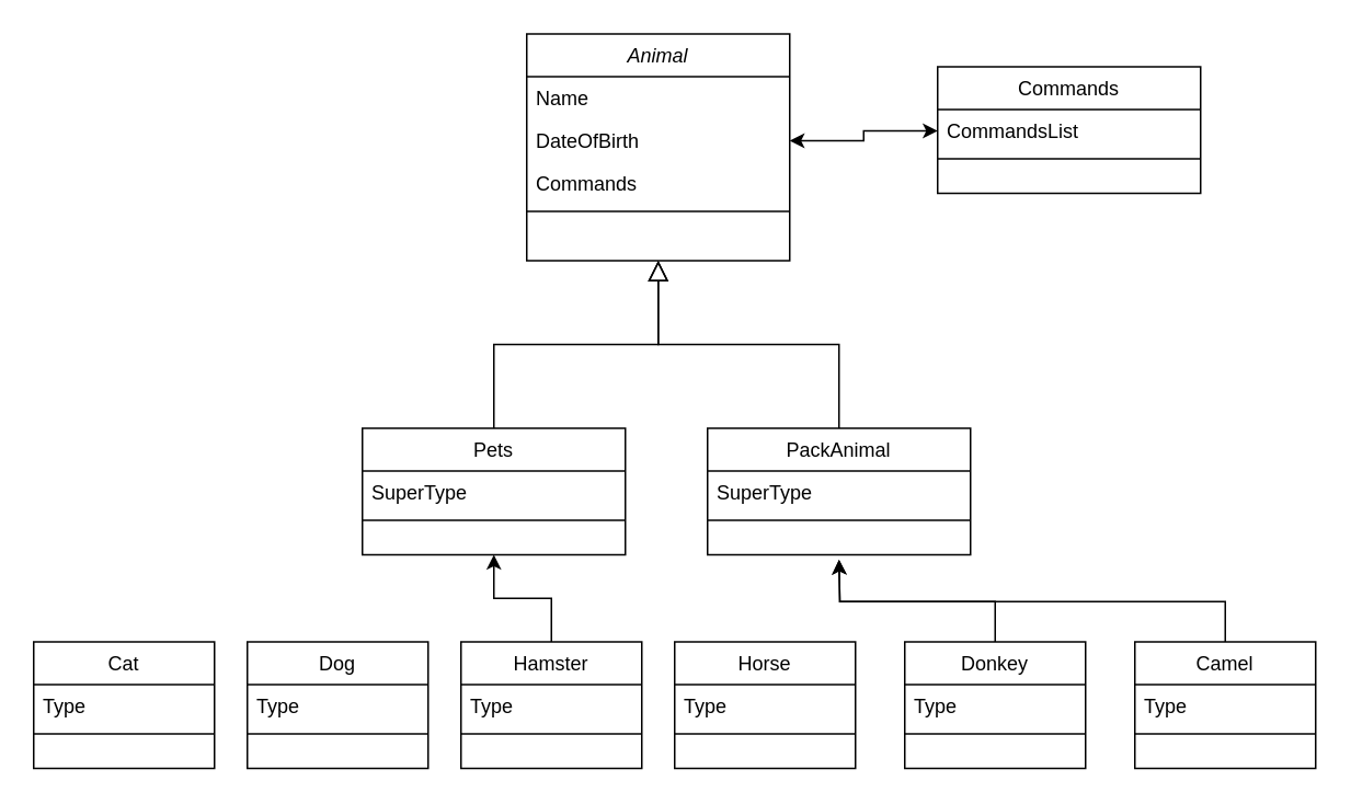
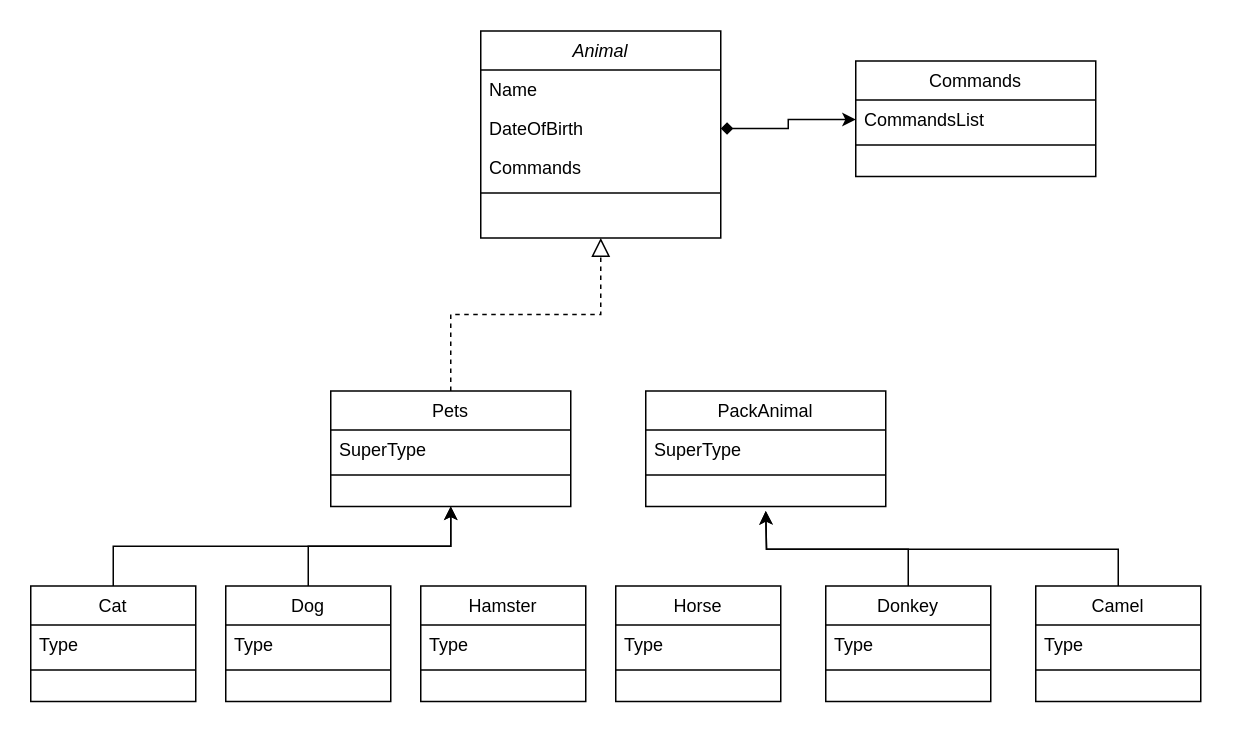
  <mxCell id="0" />
  <mxCell id="1" parent="0" />
  <mxCell id="2" value="Animal" style="swimlane;fontStyle=2;align=center;verticalAlign=top;childLayout=stackLayout;horizontal=1;startSize=26;horizontalStack=0;resizeParent=1;resizeLast=0;collapsible=1;marginBottom=0;rounded=0;shadow=0;strokeWidth=1;" parent="1" vertex="1"><mxGeometry x="320" y="20" width="160" height="138" as="geometry"><mxRectangle x="230" y="140" width="160" height="26" as="alternateBounds" /></mxGeometry></mxCell>
  <mxCell id="3" value="Name" style="text;align=left;verticalAlign=top;spacingLeft=4;spacingRight=4;overflow=hidden;rotatable=0;points=[[0,0.5],[1,0.5]];portConstraint=eastwest;" parent="2" vertex="1"><mxGeometry y="26" width="160" height="26" as="geometry" /></mxCell>
  <mxCell id="4" value="DateOfBirth" style="text;align=left;verticalAlign=top;spacingLeft=4;spacingRight=4;overflow=hidden;rotatable=0;points=[[0,0.5],[1,0.5]];portConstraint=eastwest;rounded=0;shadow=0;html=0;" parent="2" vertex="1"><mxGeometry y="52" width="160" height="26" as="geometry" /></mxCell>
  <mxCell id="5" value="Commands" style="text;align=left;verticalAlign=top;spacingLeft=4;spacingRight=4;overflow=hidden;rotatable=0;points=[[0,0.5],[1,0.5]];portConstraint=eastwest;rounded=0;shadow=0;html=0;" parent="2" vertex="1"><mxGeometry y="78" width="160" height="26" as="geometry" /></mxCell>
  <mxCell id="6" value="" style="line;html=1;strokeWidth=1;align=left;verticalAlign=middle;spacingTop=-1;spacingLeft=3;spacingRight=3;rotatable=0;labelPosition=right;points=[];portConstraint=eastwest;" parent="2" vertex="1"><mxGeometry y="104" width="160" height="8" as="geometry" /></mxCell>
  <mxCell id="7" value="Pets" style="swimlane;fontStyle=0;align=center;verticalAlign=top;childLayout=stackLayout;horizontal=1;startSize=26;horizontalStack=0;resizeParent=1;resizeLast=0;collapsible=1;marginBottom=0;rounded=0;shadow=0;strokeWidth=1;" parent="1" vertex="1"><mxGeometry x="220" y="260" width="160" height="77" as="geometry"><mxRectangle x="130" y="380" width="160" height="26" as="alternateBounds" /></mxGeometry></mxCell>
  <mxCell id="8" value="SuperType" style="text;align=left;verticalAlign=top;spacingLeft=4;spacingRight=4;overflow=hidden;rotatable=0;points=[[0,0.5],[1,0.5]];portConstraint=eastwest;" parent="7" vertex="1"><mxGeometry y="26" width="160" height="26" as="geometry" /></mxCell>
  <mxCell id="9" value="" style="line;html=1;strokeWidth=1;align=left;verticalAlign=middle;spacingTop=-1;spacingLeft=3;spacingRight=3;rotatable=0;labelPosition=right;points=[];portConstraint=eastwest;" parent="7" vertex="1"><mxGeometry y="52" width="160" height="8" as="geometry" /></mxCell>
- <mxCell id="10" value="" style="endArrow=block;endSize=10;endFill=0;shadow=0;strokeWidth=1;rounded=0;edgeStyle=elbowEdgeStyle;elbow=vertical;" parent="1" source="7" target="2" edge="1"><mxGeometry width="160" relative="1" as="geometry"><mxPoint x="300" y="103" as="sourcePoint" /><mxPoint x="300" y="103" as="targetPoint" /></mxGeometry></mxCell>
+ <mxCell id="10" value="" style="endArrow=block;endSize=10;endFill=0;shadow=0;strokeWidth=1;rounded=0;edgeStyle=elbowEdgeStyle;elbow=vertical;dashed=1;" parent="1" source="7" target="2" edge="1"><mxGeometry width="160" relative="1" as="geometry"><mxPoint x="300" y="103" as="sourcePoint" /><mxPoint x="300" y="103" as="targetPoint" /></mxGeometry></mxCell>
  <mxCell id="11" value="PackAnimal" style="swimlane;fontStyle=0;align=center;verticalAlign=top;childLayout=stackLayout;horizontal=1;startSize=26;horizontalStack=0;resizeParent=1;resizeLast=0;collapsible=1;marginBottom=0;rounded=0;shadow=0;strokeWidth=1;" parent="1" vertex="1"><mxGeometry x="430" y="260" width="160" height="77" as="geometry"><mxRectangle x="340" y="380" width="170" height="26" as="alternateBounds" /></mxGeometry></mxCell>
  <mxCell id="12" value="SuperType" style="text;align=left;verticalAlign=top;spacingLeft=4;spacingRight=4;overflow=hidden;rotatable=0;points=[[0,0.5],[1,0.5]];portConstraint=eastwest;" parent="11" vertex="1"><mxGeometry y="26" width="160" height="26" as="geometry" /></mxCell>
  <mxCell id="13" value="" style="line;html=1;strokeWidth=1;align=left;verticalAlign=middle;spacingTop=-1;spacingLeft=3;spacingRight=3;rotatable=0;labelPosition=right;points=[];portConstraint=eastwest;" parent="11" vertex="1"><mxGeometry y="52" width="160" height="8" as="geometry" /></mxCell>
- <mxCell id="14" value="" style="endArrow=block;endSize=10;endFill=0;shadow=0;strokeWidth=1;rounded=0;edgeStyle=elbowEdgeStyle;elbow=vertical;" parent="1" source="11" target="2" edge="1"><mxGeometry width="160" relative="1" as="geometry"><mxPoint x="310" y="273" as="sourcePoint" /><mxPoint x="410" y="171" as="targetPoint" /></mxGeometry></mxCell>
+ <mxCell id="15" style="edgeStyle=orthogonalEdgeStyle;rounded=0;orthogonalLoop=1;jettySize=auto;html=1;exitX=0.5;exitY=0;exitDx=0;exitDy=0;entryX=0.5;entryY=1;entryDx=0;entryDy=0;" edge="1" parent="1" source="16" target="7"><mxGeometry relative="1" as="geometry" /></mxCell>
  <mxCell id="16" value="Cat" style="swimlane;fontStyle=0;align=center;verticalAlign=top;childLayout=stackLayout;horizontal=1;startSize=26;horizontalStack=0;resizeParent=1;resizeLast=0;collapsible=1;marginBottom=0;rounded=0;shadow=0;strokeWidth=1;" vertex="1" parent="1"><mxGeometry x="20" y="390" width="110" height="77" as="geometry"><mxRectangle x="130" y="380" width="160" height="26" as="alternateBounds" /></mxGeometry></mxCell>
  <mxCell id="17" value="Type" style="text;align=left;verticalAlign=top;spacingLeft=4;spacingRight=4;overflow=hidden;rotatable=0;points=[[0,0.5],[1,0.5]];portConstraint=eastwest;" vertex="1" parent="16"><mxGeometry y="26" width="110" height="26" as="geometry" /></mxCell>
  <mxCell id="18" value="" style="line;html=1;strokeWidth=1;align=left;verticalAlign=middle;spacingTop=-1;spacingLeft=3;spacingRight=3;rotatable=0;labelPosition=right;points=[];portConstraint=eastwest;" vertex="1" parent="16"><mxGeometry y="52" width="110" height="8" as="geometry" /></mxCell>
+ <mxCell id="19" style="edgeStyle=orthogonalEdgeStyle;rounded=0;orthogonalLoop=1;jettySize=auto;html=1;exitX=0.5;exitY=0;exitDx=0;exitDy=0;entryX=0.5;entryY=1;entryDx=0;entryDy=0;" edge="1" parent="1" source="20" target="7"><mxGeometry relative="1" as="geometry" /></mxCell>
  <mxCell id="20" value="Dog" style="swimlane;fontStyle=0;align=center;verticalAlign=top;childLayout=stackLayout;horizontal=1;startSize=26;horizontalStack=0;resizeParent=1;resizeLast=0;collapsible=1;marginBottom=0;rounded=0;shadow=0;strokeWidth=1;" vertex="1" parent="1"><mxGeometry x="150" y="390" width="110" height="77" as="geometry"><mxRectangle x="130" y="380" width="160" height="26" as="alternateBounds" /></mxGeometry></mxCell>
  <mxCell id="21" value="Type" style="text;align=left;verticalAlign=top;spacingLeft=4;spacingRight=4;overflow=hidden;rotatable=0;points=[[0,0.5],[1,0.5]];portConstraint=eastwest;" vertex="1" parent="20"><mxGeometry y="26" width="110" height="26" as="geometry" /></mxCell>
  <mxCell id="22" value="" style="line;html=1;strokeWidth=1;align=left;verticalAlign=middle;spacingTop=-1;spacingLeft=3;spacingRight=3;rotatable=0;labelPosition=right;points=[];portConstraint=eastwest;" vertex="1" parent="20"><mxGeometry y="52" width="110" height="8" as="geometry" /></mxCell>
- <mxCell id="23" style="edgeStyle=orthogonalEdgeStyle;rounded=0;orthogonalLoop=1;jettySize=auto;html=1;exitX=0.5;exitY=0;exitDx=0;exitDy=0;entryX=0.5;entryY=1;entryDx=0;entryDy=0;" edge="1" parent="1" source="24" target="7"><mxGeometry relative="1" as="geometry" /></mxCell>
  <mxCell id="24" value="Hamster" style="swimlane;fontStyle=0;align=center;verticalAlign=top;childLayout=stackLayout;horizontal=1;startSize=26;horizontalStack=0;resizeParent=1;resizeLast=0;collapsible=1;marginBottom=0;rounded=0;shadow=0;strokeWidth=1;" vertex="1" parent="1"><mxGeometry x="280" y="390" width="110" height="77" as="geometry"><mxRectangle x="130" y="380" width="160" height="26" as="alternateBounds" /></mxGeometry></mxCell>
  <mxCell id="25" value="Type" style="text;align=left;verticalAlign=top;spacingLeft=4;spacingRight=4;overflow=hidden;rotatable=0;points=[[0,0.5],[1,0.5]];portConstraint=eastwest;" vertex="1" parent="24"><mxGeometry y="26" width="110" height="26" as="geometry" /></mxCell>
  <mxCell id="26" value="" style="line;html=1;strokeWidth=1;align=left;verticalAlign=middle;spacingTop=-1;spacingLeft=3;spacingRight=3;rotatable=0;labelPosition=right;points=[];portConstraint=eastwest;" vertex="1" parent="24"><mxGeometry y="52" width="110" height="8" as="geometry" /></mxCell>
  <mxCell id="27" value="Horse" style="swimlane;fontStyle=0;align=center;verticalAlign=top;childLayout=stackLayout;horizontal=1;startSize=26;horizontalStack=0;resizeParent=1;resizeLast=0;collapsible=1;marginBottom=0;rounded=0;shadow=0;strokeWidth=1;" vertex="1" parent="1"><mxGeometry x="410" y="390" width="110" height="77" as="geometry"><mxRectangle x="130" y="380" width="160" height="26" as="alternateBounds" /></mxGeometry></mxCell>
  <mxCell id="28" value="Type" style="text;align=left;verticalAlign=top;spacingLeft=4;spacingRight=4;overflow=hidden;rotatable=0;points=[[0,0.5],[1,0.5]];portConstraint=eastwest;" vertex="1" parent="27"><mxGeometry y="26" width="110" height="26" as="geometry" /></mxCell>
  <mxCell id="29" value="" style="line;html=1;strokeWidth=1;align=left;verticalAlign=middle;spacingTop=-1;spacingLeft=3;spacingRight=3;rotatable=0;labelPosition=right;points=[];portConstraint=eastwest;" vertex="1" parent="27"><mxGeometry y="52" width="110" height="8" as="geometry" /></mxCell>
  <mxCell id="30" style="edgeStyle=orthogonalEdgeStyle;rounded=0;orthogonalLoop=1;jettySize=auto;html=1;exitX=0.5;exitY=0;exitDx=0;exitDy=0;" edge="1" parent="1" source="31"><mxGeometry relative="1" as="geometry"><mxPoint x="510" y="340" as="targetPoint" /></mxGeometry></mxCell>
  <mxCell id="31" value="Camel" style="swimlane;fontStyle=0;align=center;verticalAlign=top;childLayout=stackLayout;horizontal=1;startSize=26;horizontalStack=0;resizeParent=1;resizeLast=0;collapsible=1;marginBottom=0;rounded=0;shadow=0;strokeWidth=1;" vertex="1" parent="1"><mxGeometry x="690" y="390" width="110" height="77" as="geometry"><mxRectangle x="130" y="380" width="160" height="26" as="alternateBounds" /></mxGeometry></mxCell>
  <mxCell id="32" value="Type" style="text;align=left;verticalAlign=top;spacingLeft=4;spacingRight=4;overflow=hidden;rotatable=0;points=[[0,0.5],[1,0.5]];portConstraint=eastwest;" vertex="1" parent="31"><mxGeometry y="26" width="110" height="26" as="geometry" /></mxCell>
  <mxCell id="33" value="" style="line;html=1;strokeWidth=1;align=left;verticalAlign=middle;spacingTop=-1;spacingLeft=3;spacingRight=3;rotatable=0;labelPosition=right;points=[];portConstraint=eastwest;" vertex="1" parent="31"><mxGeometry y="52" width="110" height="8" as="geometry" /></mxCell>
  <mxCell id="34" style="edgeStyle=orthogonalEdgeStyle;rounded=0;orthogonalLoop=1;jettySize=auto;html=1;exitX=0.5;exitY=0;exitDx=0;exitDy=0;" edge="1" parent="1" source="35"><mxGeometry relative="1" as="geometry"><mxPoint x="510" y="340" as="targetPoint" /></mxGeometry></mxCell>
  <mxCell id="35" value="Donkey" style="swimlane;fontStyle=0;align=center;verticalAlign=top;childLayout=stackLayout;horizontal=1;startSize=26;horizontalStack=0;resizeParent=1;resizeLast=0;collapsible=1;marginBottom=0;rounded=0;shadow=0;strokeWidth=1;" vertex="1" parent="1"><mxGeometry x="550" y="390" width="110" height="77" as="geometry"><mxRectangle x="130" y="380" width="160" height="26" as="alternateBounds" /></mxGeometry></mxCell>
  <mxCell id="36" value="Type" style="text;align=left;verticalAlign=top;spacingLeft=4;spacingRight=4;overflow=hidden;rotatable=0;points=[[0,0.5],[1,0.5]];portConstraint=eastwest;" vertex="1" parent="35"><mxGeometry y="26" width="110" height="26" as="geometry" /></mxCell>
  <mxCell id="37" value="" style="line;html=1;strokeWidth=1;align=left;verticalAlign=middle;spacingTop=-1;spacingLeft=3;spacingRight=3;rotatable=0;labelPosition=right;points=[];portConstraint=eastwest;" vertex="1" parent="35"><mxGeometry y="52" width="110" height="8" as="geometry" /></mxCell>
  <mxCell id="38" value="Commands" style="swimlane;fontStyle=0;align=center;verticalAlign=top;childLayout=stackLayout;horizontal=1;startSize=26;horizontalStack=0;resizeParent=1;resizeLast=0;collapsible=1;marginBottom=0;rounded=0;shadow=0;strokeWidth=1;" vertex="1" parent="1"><mxGeometry x="570" y="40" width="160" height="77" as="geometry"><mxRectangle x="340" y="380" width="170" height="26" as="alternateBounds" /></mxGeometry></mxCell>
  <mxCell id="39" value="CommandsList" style="text;align=left;verticalAlign=top;spacingLeft=4;spacingRight=4;overflow=hidden;rotatable=0;points=[[0,0.5],[1,0.5]];portConstraint=eastwest;" vertex="1" parent="38"><mxGeometry y="26" width="160" height="26" as="geometry" /></mxCell>
  <mxCell id="40" value="" style="line;html=1;strokeWidth=1;align=left;verticalAlign=middle;spacingTop=-1;spacingLeft=3;spacingRight=3;rotatable=0;labelPosition=right;points=[];portConstraint=eastwest;" vertex="1" parent="38"><mxGeometry y="52" width="160" height="8" as="geometry" /></mxCell>
- <mxCell id="41" style="edgeStyle=orthogonalEdgeStyle;rounded=0;orthogonalLoop=1;jettySize=auto;html=1;exitX=0;exitY=0.5;exitDx=0;exitDy=0;entryX=1;entryY=0.5;entryDx=0;entryDy=0;startArrow=classic;startFill=1;" edge="1" parent="1" source="39" target="4"><mxGeometry relative="1" as="geometry" /></mxCell>
+ <mxCell id="41" style="edgeStyle=orthogonalEdgeStyle;rounded=0;orthogonalLoop=1;jettySize=auto;html=1;exitX=0;exitY=0.5;exitDx=0;exitDy=0;entryX=1;entryY=0.5;entryDx=0;entryDy=0;startArrow=classic;startFill=1;endArrow=diamond;" edge="1" parent="1" source="39" target="4"><mxGeometry relative="1" as="geometry" /></mxCell>
